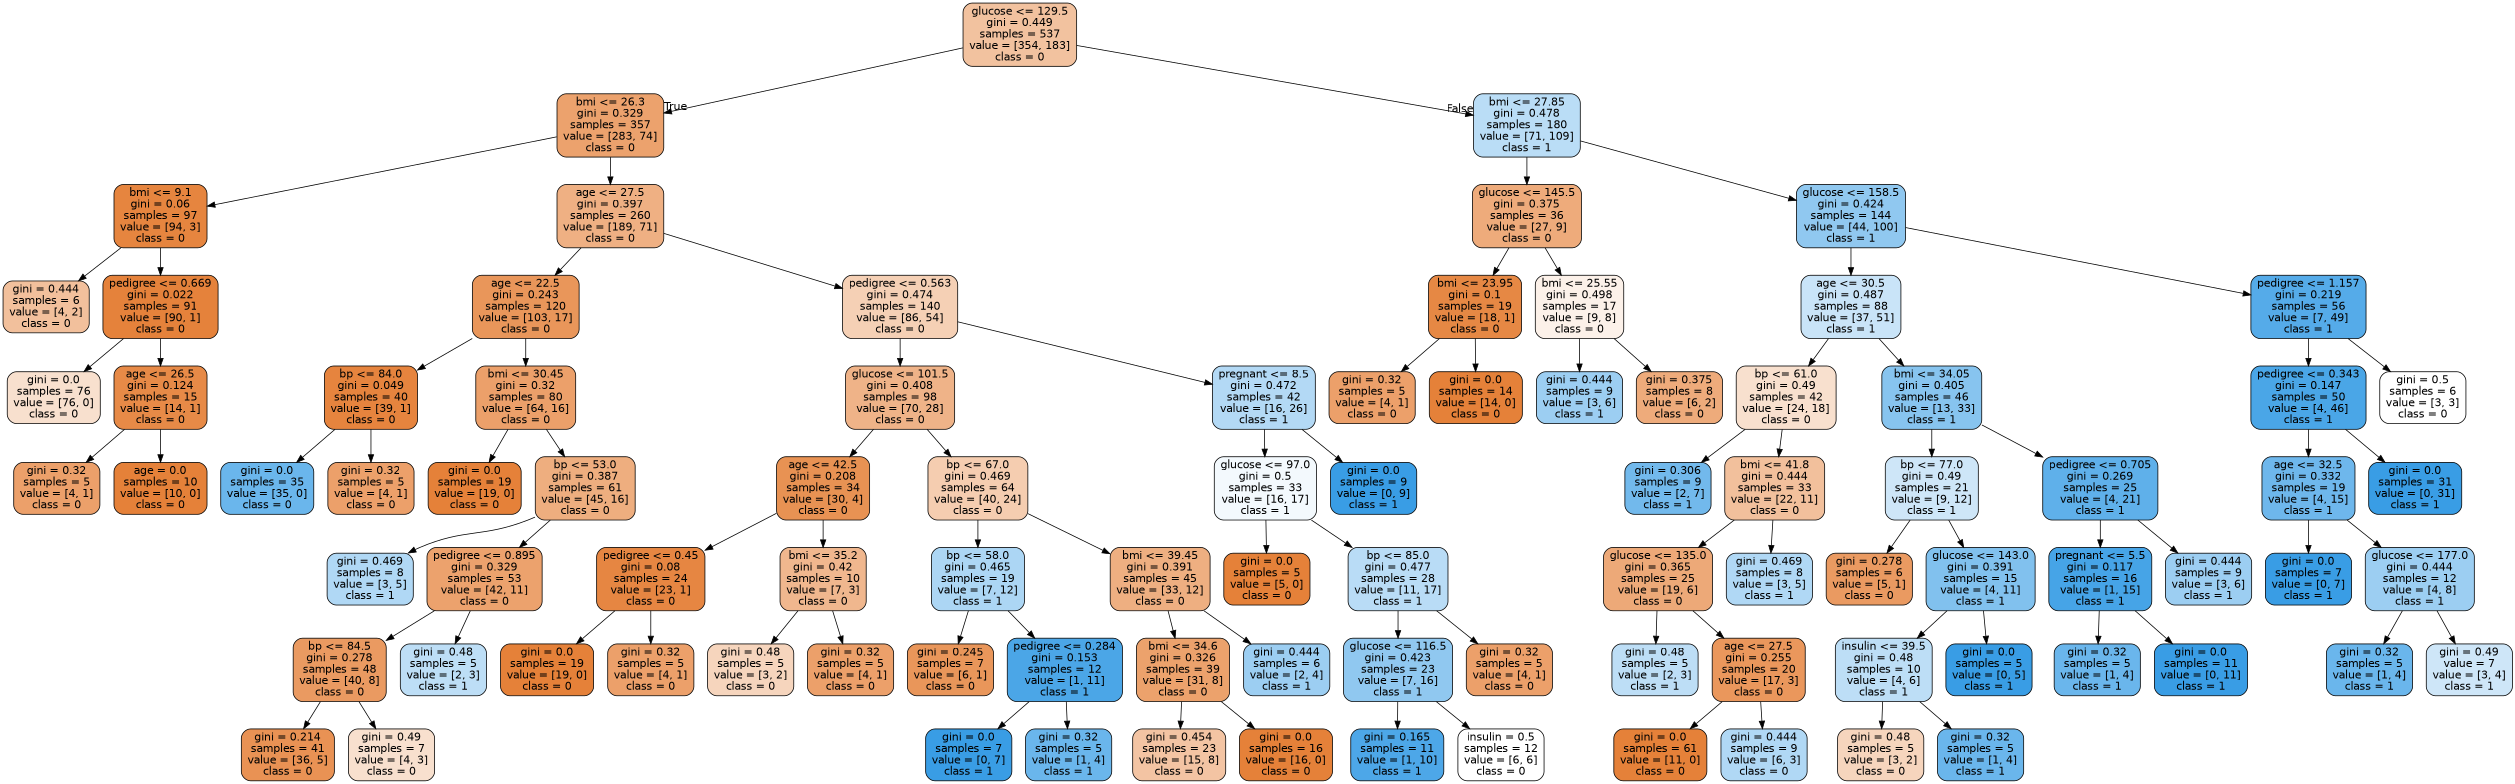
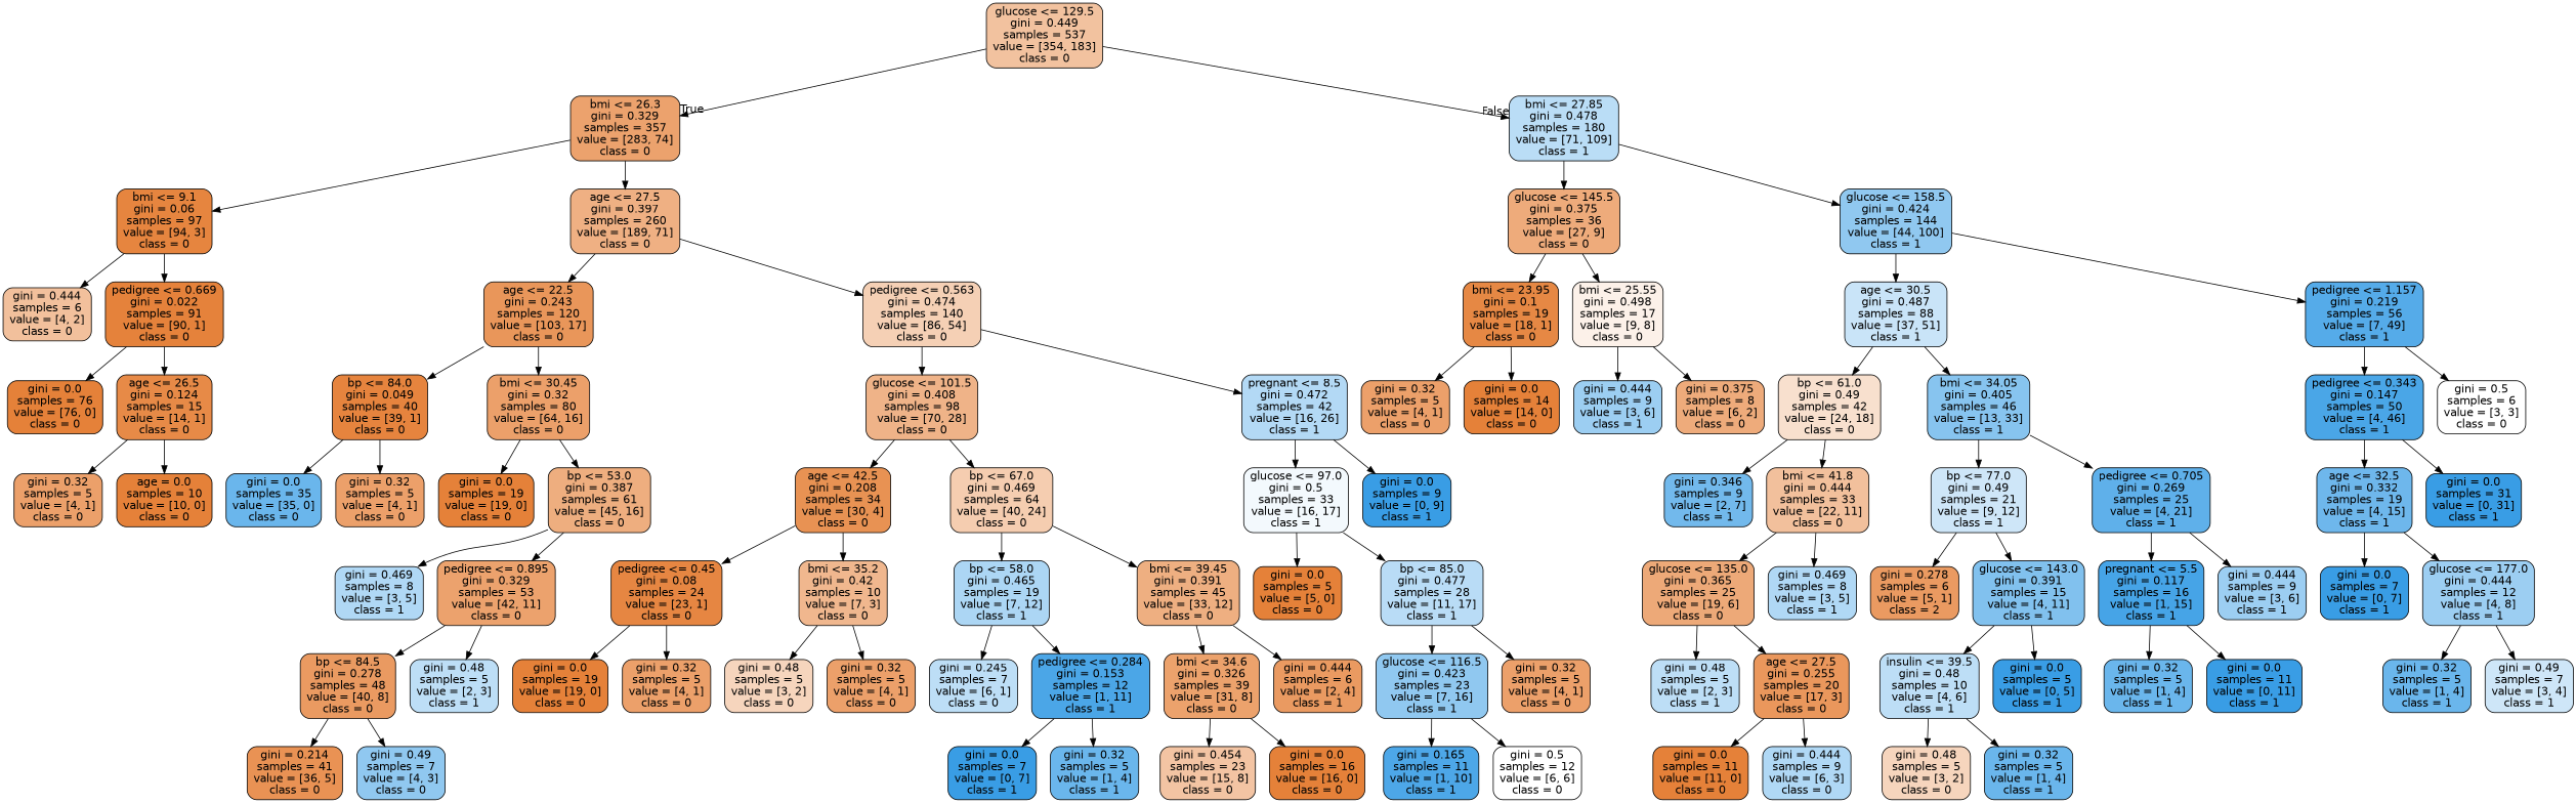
  digraph {
    node [color=black fillcolor="#e58139" fontname=helvetica shape=box style="filled, rounded"]
    edge [fontname=helvetica]
    n1 [fillcolor="#f2c29f" label="glucose <= 129.5\ngini = 0.449\nsamples = 537\nvalue = [354, 183]\nclass = 0"]
    n2 [fillcolor="#eca26d" label="bmi <= 26.3\ngini = 0.329\nsamples = 357\nvalue = [283, 74]\nclass = 0"]
    n3 [fillcolor="#baddf6" label="bmi <= 27.85\ngini = 0.478\nsamples = 180\nvalue = [71, 109]\nclass = 1"]
    n4 [fillcolor="#e6853f" label="bmi <= 9.1\ngini = 0.06\nsamples = 97\nvalue = [94, 3]\nclass = 0"]
    n5 [fillcolor="#efb083" label="age <= 27.5\ngini = 0.397\nsamples = 260\nvalue = [189, 71]\nclass = 0"]
    n6 [fillcolor="#eeab7b" label="glucose <= 145.5\ngini = 0.375\nsamples = 36\nvalue = [27, 9]\nclass = 0"]
    n7 [fillcolor="#90c8f0" label="glucose <= 158.5\ngini = 0.424\nsamples = 144\nvalue = [44, 100]\nclass = 1"]
    n8 [fillcolor="#f2c09c" label="gini = 0.444\nsamples = 6\nvalue = [4, 2]\nclass = 0"]
    n9 [fillcolor="#e5823b" label="pedigree <= 0.669\ngini = 0.022\nsamples = 91\nvalue = [90, 1]\nclass = 0"]
    n10 [fillcolor="#e9965a" label="age <= 22.5\ngini = 0.243\nsamples = 120\nvalue = [103, 17]\nclass = 0"]
    n11 [fillcolor="#f5d0b5" label="pedigree <= 0.563\ngini = 0.474\nsamples = 140\nvalue = [86, 54]\nclass = 0"]
-   n12 [fillcolor="#f8e0ce" label="gini = 0.0\nsamples = 76\nvalue = [76, 0]\nclass = 0"]
+   n12 [label="gini = 0.0\nsamples = 76\nvalue = [76, 0]\nclass = 0"]
    n13 [fillcolor="#e78a47" label="age <= 26.5\ngini = 0.124\nsamples = 15\nvalue = [14, 1]\nclass = 0"]
    n14 [fillcolor="#eca06a" label="gini = 0.32\nsamples = 5\nvalue = [4, 1]\nclass = 0"]
    n15 [label="age = 0.0\nsamples = 10\nvalue = [10, 0]\nclass = 0"]
    n16 [fillcolor="#e6843e" label="bp <= 84.0\ngini = 0.049\nsamples = 40\nvalue = [39, 1]\nclass = 0"]
    n17 [fillcolor="#eca06a" label="bmi <= 30.45\ngini = 0.32\nsamples = 80\nvalue = [64, 16]\nclass = 0"]
    n18 [fillcolor="#efb388" label="glucose <= 101.5\ngini = 0.408\nsamples = 98\nvalue = [70, 28]\nclass = 0"]
    n19 [fillcolor="#b3d9f5" label="pregnant <= 8.5\ngini = 0.472\nsamples = 42\nvalue = [16, 26]\nclass = 1"]
    n20 [fillcolor="#6ab6ec" label="gini = 0.0\nsamples = 35\nvalue = [35, 0]\nclass = 0"]
    n21 [fillcolor="#eca06a" label="gini = 0.32\nsamples = 5\nvalue = [4, 1]\nclass = 0"]
    n22 [label="gini = 0.0\nsamples = 19\nvalue = [19, 0]\nclass = 0"]
    n23 [fillcolor="#eeae7f" label="bp <= 53.0\ngini = 0.387\nsamples = 61\nvalue = [45, 16]\nclass = 0"]
    n24 [fillcolor="#b0d8f5" label="gini = 0.469\nsamples = 8\nvalue = [3, 5]\nclass = 1"]
    n25 [fillcolor="#eca26d" label="pedigree <= 0.895\ngini = 0.329\nsamples = 53\nvalue = [42, 11]\nclass = 0"]
    n26 [fillcolor="#ea9a61" label="bp <= 84.5\ngini = 0.278\nsamples = 48\nvalue = [40, 8]\nclass = 0"]
    n27 [fillcolor="#bddef6" label="gini = 0.48\nsamples = 5\nvalue = [2, 3]\nclass = 1"]
    n28 [fillcolor="#e99254" label="gini = 0.214\nsamples = 41\nvalue = [36, 5]\nclass = 0"]
-   n29 [fillcolor="#f8e0ce" label="gini = 0.49\nsamples = 7\nvalue = [4, 3]\nclass = 0"]
+   n29 [fillcolor="#90c8f0" label="gini = 0.49\nsamples = 7\nvalue = [4, 3]\nclass = 0"]
    n30 [fillcolor="#e89253" label="age <= 42.5\ngini = 0.208\nsamples = 34\nvalue = [30, 4]\nclass = 0"]
    n31 [fillcolor="#f5cdb0" label="bp <= 67.0\ngini = 0.469\nsamples = 64\nvalue = [40, 24]\nclass = 0"]
    n32 [fillcolor="#f3f9fd" label="glucose <= 97.0\ngini = 0.5\nsamples = 33\nvalue = [16, 17]\nclass = 1"]
    n33 [fillcolor="#399de5" label="gini = 0.0\nsamples = 9\nvalue = [0, 9]\nclass = 1"]
    n34 [fillcolor="#e68642" label="pedigree <= 0.45\ngini = 0.08\nsamples = 24\nvalue = [23, 1]\nclass = 0"]
    n35 [fillcolor="#f0b78e" label="bmi <= 35.2\ngini = 0.42\nsamples = 10\nvalue = [7, 3]\nclass = 0"]
    n36 [fillcolor="#acd6f4" label="bp <= 58.0\ngini = 0.465\nsamples = 19\nvalue = [7, 12]\nclass = 1"]
    n37 [fillcolor="#eeaf81" label="bmi <= 39.45\ngini = 0.391\nsamples = 45\nvalue = [33, 12]\nclass = 0"]
    n38 [label="gini = 0.0\nsamples = 19\nvalue = [19, 0]\nclass = 0"]
    n39 [fillcolor="#eca06a" label="gini = 0.32\nsamples = 5\nvalue = [4, 1]\nclass = 0"]
    n40 [fillcolor="#f6d5bd" label="gini = 0.48\nsamples = 5\nvalue = [3, 2]\nclass = 0"]
    n41 [fillcolor="#eca06a" label="gini = 0.32\nsamples = 5\nvalue = [4, 1]\nclass = 0"]
-   n42 [fillcolor="#e9965a" label="gini = 0.245\nsamples = 7\nvalue = [6, 1]\nclass = 0"]
+   n42 [fillcolor="#bddef6" label="gini = 0.245\nsamples = 7\nvalue = [6, 1]\nclass = 0"]
    n43 [fillcolor="#4ba6e7" label="pedigree <= 0.284\ngini = 0.153\nsamples = 12\nvalue = [1, 11]\nclass = 1"]
    n44 [fillcolor="#eca26c" label="bmi <= 34.6\ngini = 0.326\nsamples = 39\nvalue = [31, 8]\nclass = 0"]
-   n45 [fillcolor="#9ccef2" label="gini = 0.444\nsamples = 6\nvalue = [2, 4]\nclass = 1"]
+   n45 [fillcolor="#ea9a61" label="gini = 0.444\nsamples = 6\nvalue = [2, 4]\nclass = 1"]
    n46 [fillcolor="#399de5" label="gini = 0.0\nsamples = 7\nvalue = [0, 7]\nclass = 1"]
    n47 [fillcolor="#6ab6ec" label="gini = 0.32\nsamples = 5\nvalue = [1, 4]\nclass = 1"]
    n48 [fillcolor="#f3c4a3" label="gini = 0.454\nsamples = 23\nvalue = [15, 8]\nclass = 0"]
    n49 [label="gini = 0.0\nsamples = 16\nvalue = [16, 0]\nclass = 0"]
    n50 [label="gini = 0.0\nsamples = 5\nvalue = [5, 0]\nclass = 0"]
    n51 [fillcolor="#b9dcf6" label="bp <= 85.0\ngini = 0.477\nsamples = 28\nvalue = [11, 17]\nclass = 1"]
    n52 [fillcolor="#90c8f0" label="glucose <= 116.5\ngini = 0.423\nsamples = 23\nvalue = [7, 16]\nclass = 1"]
    n53 [fillcolor="#eca06a" label="gini = 0.32\nsamples = 5\nvalue = [4, 1]\nclass = 0"]
    n54 [fillcolor="#4da7e8" label="gini = 0.165\nsamples = 11\nvalue = [1, 10]\nclass = 1"]
-   n55 [fillcolor="#ffffff" label="insulin = 0.5\nsamples = 12\nvalue = [6, 6]\nclass = 0"]
+   n55 [fillcolor="#ffffff" label="gini = 0.5\nsamples = 12\nvalue = [6, 6]\nclass = 0"]
    n56 [fillcolor="#e68844" label="bmi <= 23.95\ngini = 0.1\nsamples = 19\nvalue = [18, 1]\nclass = 0"]
    n57 [fillcolor="#fcf1e9" label="bmi <= 25.55\ngini = 0.498\nsamples = 17\nvalue = [9, 8]\nclass = 0"]
    n58 [fillcolor="#c9e4f8" label="age <= 30.5\ngini = 0.487\nsamples = 88\nvalue = [37, 51]\nclass = 1"]
    n59 [fillcolor="#55abe9" label="pedigree <= 1.157\ngini = 0.219\nsamples = 56\nvalue = [7, 49]\nclass = 1"]
    n60 [fillcolor="#eca06a" label="gini = 0.32\nsamples = 5\nvalue = [4, 1]\nclass = 0"]
    n61 [label="gini = 0.0\nsamples = 14\nvalue = [14, 0]\nclass = 0"]
    n62 [fillcolor="#9ccef2" label="gini = 0.444\nsamples = 9\nvalue = [3, 6]\nclass = 1"]
    n63 [fillcolor="#eeab7b" label="gini = 0.375\nsamples = 8\nvalue = [6, 2]\nclass = 0"]
    n64 [fillcolor="#f8e0ce" label="bp <= 61.0\ngini = 0.49\nsamples = 42\nvalue = [24, 18]\nclass = 0"]
    n65 [fillcolor="#87c4ef" label="bmi <= 34.05\ngini = 0.405\nsamples = 46\nvalue = [13, 33]\nclass = 1"]
    n66 [fillcolor="#4aa6e7" label="pedigree <= 0.343\ngini = 0.147\nsamples = 50\nvalue = [4, 46]\nclass = 1"]
    n67 [fillcolor="#ffffff" label="gini = 0.5\nsamples = 6\nvalue = [3, 3]\nclass = 0"]
-   n68 [fillcolor="#72b9ec" label="gini = 0.306\nsamples = 9\nvalue = [2, 7]\nclass = 1"]
+   n68 [fillcolor="#72b9ec" label="gini = 0.346\nsamples = 9\nvalue = [2, 7]\nclass = 1"]
    n69 [fillcolor="#f2c09c" label="bmi <= 41.8\ngini = 0.444\nsamples = 33\nvalue = [22, 11]\nclass = 0"]
    n70 [fillcolor="#cee6f8" label="bp <= 77.0\ngini = 0.49\nsamples = 21\nvalue = [9, 12]\nclass = 1"]
    n71 [fillcolor="#5fb0ea" label="pedigree <= 0.705\ngini = 0.269\nsamples = 25\nvalue = [4, 21]\nclass = 1"]
    n72 [fillcolor="#eda978" label="glucose <= 135.0\ngini = 0.365\nsamples = 25\nvalue = [19, 6]\nclass = 0"]
    n73 [fillcolor="#b0d8f5" label="gini = 0.469\nsamples = 8\nvalue = [3, 5]\nclass = 1"]
    n74 [fillcolor="#bddef6" label="gini = 0.48\nsamples = 5\nvalue = [2, 3]\nclass = 1"]
    n75 [fillcolor="#ea975c" label="age <= 27.5\ngini = 0.255\nsamples = 20\nvalue = [17, 3]\nclass = 0"]
-   n76 [label="gini = 0.0\nsamples = 61\nvalue = [11, 0]\nclass = 0"]
+   n76 [label="gini = 0.0\nsamples = 11\nvalue = [11, 0]\nclass = 0"]
    n77 [fillcolor="#b0d8f5" label="gini = 0.444\nsamples = 9\nvalue = [6, 3]\nclass = 0"]
-   n78 [fillcolor="#ea9a61" label="gini = 0.278\nsamples = 6\nvalue = [5, 1]\nclass = 0"]
+   n78 [fillcolor="#ea9a61" label="gini = 0.278\nsamples = 6\nvalue = [5, 1]\nclass = 2"]
    n79 [fillcolor="#81c1ee" label="glucose <= 143.0\ngini = 0.391\nsamples = 15\nvalue = [4, 11]\nclass = 1"]
    n80 [fillcolor="#46a4e7" label="pregnant <= 5.5\ngini = 0.117\nsamples = 16\nvalue = [1, 15]\nclass = 1"]
    n81 [fillcolor="#9ccef2" label="gini = 0.444\nsamples = 9\nvalue = [3, 6]\nclass = 1"]
    n82 [fillcolor="#bddef6" label="insulin <= 39.5\ngini = 0.48\nsamples = 10\nvalue = [4, 6]\nclass = 1"]
    n83 [fillcolor="#399de5" label="gini = 0.0\nsamples = 5\nvalue = [0, 5]\nclass = 1"]
    n84 [fillcolor="#f6d5bd" label="gini = 0.48\nsamples = 5\nvalue = [3, 2]\nclass = 0"]
    n85 [fillcolor="#6ab6ec" label="gini = 0.32\nsamples = 5\nvalue = [1, 4]\nclass = 1"]
    n86 [fillcolor="#6ab6ec" label="gini = 0.32\nsamples = 5\nvalue = [1, 4]\nclass = 1"]
    n87 [fillcolor="#399de5" label="gini = 0.0\nsamples = 11\nvalue = [0, 11]\nclass = 1"]
    n88 [fillcolor="#6eb7ec" label="age <= 32.5\ngini = 0.332\nsamples = 19\nvalue = [4, 15]\nclass = 1"]
    n89 [fillcolor="#399de5" label="gini = 0.0\nsamples = 31\nvalue = [0, 31]\nclass = 1"]
    n90 [fillcolor="#399de5" label="gini = 0.0\nsamples = 7\nvalue = [0, 7]\nclass = 1"]
    n91 [fillcolor="#9ccef2" label="glucose <= 177.0\ngini = 0.444\nsamples = 12\nvalue = [4, 8]\nclass = 1"]
    n92 [fillcolor="#6ab6ec" label="gini = 0.32\nsamples = 5\nvalue = [1, 4]\nclass = 1"]
-   n93 [fillcolor="#cee6f8" label="gini = 0.49\nvalue = 7\nvalue = [3, 4]\nclass = 1"]
+   n93 [fillcolor="#cee6f8" label="gini = 0.49\nsamples = 7\nvalue = [3, 4]\nclass = 1"]
    n1 -> n2 [headlabel=True labelangle=45 labeldistance=2.5]
    n1 -> n3 [headlabel=False labelangle=-45 labeldistance=2.5]
    n2 -> n4
    n2 -> n5
    n3 -> n6
    n3 -> n7
    n4 -> n8
    n4 -> n9
    n5 -> n10
    n5 -> n11
    n6 -> n56
    n6 -> n57
    n7 -> n58
    n7 -> n59
    n9 -> n12
    n9 -> n13
    n10 -> n16
    n10 -> n17
    n11 -> n18
    n11 -> n19
    n13 -> n14
    n13 -> n15
    n16 -> n20
    n16 -> n21
    n17 -> n22
    n17 -> n23
    n18 -> n30
    n18 -> n31
    n19 -> n32
    n19 -> n33
    n23 -> n24
    n23 -> n25
    n25 -> n26
    n25 -> n27
    n26 -> n28
    n26 -> n29
    n30 -> n34
    n30 -> n35
    n31 -> n36
    n31 -> n37
    n32 -> n50
    n32 -> n51
    n34 -> n38
    n34 -> n39
    n35 -> n40
    n35 -> n41
    n36 -> n42
    n36 -> n43
    n37 -> n44
    n37 -> n45
    n43 -> n46
    n43 -> n47
    n44 -> n48
    n44 -> n49
    n51 -> n52
    n51 -> n53
    n52 -> n54
    n52 -> n55
    n56 -> n60
    n56 -> n61
    n57 -> n62
    n57 -> n63
    n58 -> n64
    n58 -> n65
    n59 -> n66
    n59 -> n67
    n64 -> n68
    n64 -> n69
    n65 -> n70
    n65 -> n71
    n66 -> n88
    n66 -> n89
    n69 -> n72
    n69 -> n73
    n70 -> n78
    n70 -> n79
    n71 -> n80
    n71 -> n81
    n72 -> n74
    n72 -> n75
    n75 -> n76
    n75 -> n77
    n79 -> n82
    n79 -> n83
    n80 -> n86
    n80 -> n87
    n82 -> n84
    n82 -> n85
    n88 -> n90
    n88 -> n91
    n91 -> n92
    n91 -> n93
  }
